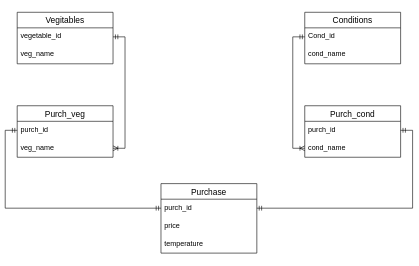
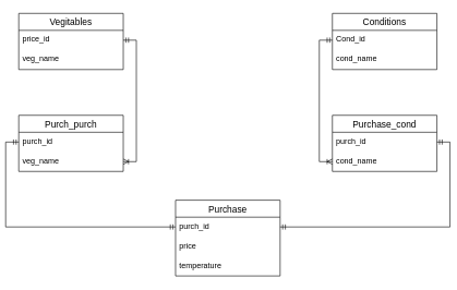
  <mxCell id="0" />
  <mxCell id="1" parent="0" />
  <mxCell id="2" value="Vegitables" style="swimlane;fontStyle=0;childLayout=stackLayout;horizontal=1;startSize=26;horizontalStack=0;resizeParent=1;resizeParentMax=0;resizeLast=0;collapsible=1;marginBottom=0;align=center;fontSize=14;" vertex="1" parent="1"><mxGeometry x="20" y="20" width="160" height="86" as="geometry" /></mxCell>
- <mxCell id="3" value="vegetable_id" style="text;strokeColor=none;fillColor=none;spacingLeft=4;spacingRight=4;overflow=hidden;rotatable=0;points=[[0,0.5],[1,0.5]];portConstraint=eastwest;fontSize=12;" vertex="1" parent="2"><mxGeometry y="26" width="160" height="30" as="geometry" /></mxCell>
+ <mxCell id="3" value="price_id" style="text;strokeColor=none;fillColor=none;spacingLeft=4;spacingRight=4;overflow=hidden;rotatable=0;points=[[0,0.5],[1,0.5]];portConstraint=eastwest;fontSize=12;" vertex="1" parent="2"><mxGeometry y="26" width="160" height="30" as="geometry" /></mxCell>
  <mxCell id="4" value="veg_name" style="text;strokeColor=none;fillColor=none;spacingLeft=4;spacingRight=4;overflow=hidden;rotatable=0;points=[[0,0.5],[1,0.5]];portConstraint=eastwest;fontSize=12;" vertex="1" parent="2"><mxGeometry y="56" width="160" height="30" as="geometry" /></mxCell>
  <mxCell id="5" value="Conditions" style="swimlane;fontStyle=0;childLayout=stackLayout;horizontal=1;startSize=26;horizontalStack=0;resizeParent=1;resizeParentMax=0;resizeLast=0;collapsible=1;marginBottom=0;align=center;fontSize=14;" vertex="1" parent="1"><mxGeometry x="500" y="20" width="160" height="86" as="geometry" /></mxCell>
  <mxCell id="6" value="Cond_id" style="text;strokeColor=none;fillColor=none;spacingLeft=4;spacingRight=4;overflow=hidden;rotatable=0;points=[[0,0.5],[1,0.5]];portConstraint=eastwest;fontSize=12;" vertex="1" parent="5"><mxGeometry y="26" width="160" height="30" as="geometry" /></mxCell>
  <mxCell id="7" value="cond_name" style="text;strokeColor=none;fillColor=none;spacingLeft=4;spacingRight=4;overflow=hidden;rotatable=0;points=[[0,0.5],[1,0.5]];portConstraint=eastwest;fontSize=12;" vertex="1" parent="5"><mxGeometry y="56" width="160" height="30" as="geometry" /></mxCell>
- <mxCell id="8" value="Purch_veg" style="swimlane;fontStyle=0;childLayout=stackLayout;horizontal=1;startSize=26;horizontalStack=0;resizeParent=1;resizeParentMax=0;resizeLast=0;collapsible=1;marginBottom=0;align=center;fontSize=14;" vertex="1" parent="1"><mxGeometry x="20" y="176" width="160" height="86" as="geometry" /></mxCell>
+ <mxCell id="8" value="Purch_purch" style="swimlane;fontStyle=0;childLayout=stackLayout;horizontal=1;startSize=26;horizontalStack=0;resizeParent=1;resizeParentMax=0;resizeLast=0;collapsible=1;marginBottom=0;align=center;fontSize=14;" vertex="1" parent="1"><mxGeometry x="20" y="176" width="160" height="86" as="geometry" /></mxCell>
  <mxCell id="9" value="purch_id" style="text;strokeColor=none;fillColor=none;spacingLeft=4;spacingRight=4;overflow=hidden;rotatable=0;points=[[0,0.5],[1,0.5]];portConstraint=eastwest;fontSize=12;" vertex="1" parent="8"><mxGeometry y="26" width="160" height="30" as="geometry" /></mxCell>
  <mxCell id="10" value="veg_name" style="text;strokeColor=none;fillColor=none;spacingLeft=4;spacingRight=4;overflow=hidden;rotatable=0;points=[[0,0.5],[1,0.5]];portConstraint=eastwest;fontSize=12;" vertex="1" parent="8"><mxGeometry y="56" width="160" height="30" as="geometry" /></mxCell>
  <mxCell id="11" value="Purchase" style="swimlane;fontStyle=0;childLayout=stackLayout;horizontal=1;startSize=26;horizontalStack=0;resizeParent=1;resizeParentMax=0;resizeLast=0;collapsible=1;marginBottom=0;align=center;fontSize=14;" vertex="1" parent="1"><mxGeometry x="260" y="306" width="160" height="116" as="geometry" /></mxCell>
  <mxCell id="12" value="purch_id" style="text;strokeColor=none;fillColor=none;spacingLeft=4;spacingRight=4;overflow=hidden;rotatable=0;points=[[0,0.5],[1,0.5]];portConstraint=eastwest;fontSize=12;" vertex="1" parent="11"><mxGeometry y="26" width="160" height="30" as="geometry" /></mxCell>
  <mxCell id="13" value="price" style="text;strokeColor=none;fillColor=none;spacingLeft=4;spacingRight=4;overflow=hidden;rotatable=0;points=[[0,0.5],[1,0.5]];portConstraint=eastwest;fontSize=12;" vertex="1" parent="11"><mxGeometry y="56" width="160" height="30" as="geometry" /></mxCell>
  <mxCell id="14" value="temperature&#10;" style="text;strokeColor=none;fillColor=none;spacingLeft=4;spacingRight=4;overflow=hidden;rotatable=0;points=[[0,0.5],[1,0.5]];portConstraint=eastwest;fontSize=12;" vertex="1" parent="11"><mxGeometry y="86" width="160" height="30" as="geometry" /></mxCell>
- <mxCell id="15" value="Purch_cond" style="swimlane;fontStyle=0;childLayout=stackLayout;horizontal=1;startSize=26;horizontalStack=0;resizeParent=1;resizeParentMax=0;resizeLast=0;collapsible=1;marginBottom=0;align=center;fontSize=14;" vertex="1" parent="1"><mxGeometry x="500" y="176" width="160" height="86" as="geometry" /></mxCell>
+ <mxCell id="15" value="Purchase_cond" style="swimlane;fontStyle=0;childLayout=stackLayout;horizontal=1;startSize=26;horizontalStack=0;resizeParent=1;resizeParentMax=0;resizeLast=0;collapsible=1;marginBottom=0;align=center;fontSize=14;" vertex="1" parent="1"><mxGeometry x="500" y="176" width="160" height="86" as="geometry" /></mxCell>
  <mxCell id="16" value="purch_id" style="text;strokeColor=none;fillColor=none;spacingLeft=4;spacingRight=4;overflow=hidden;rotatable=0;points=[[0,0.5],[1,0.5]];portConstraint=eastwest;fontSize=12;" vertex="1" parent="15"><mxGeometry y="26" width="160" height="30" as="geometry" /></mxCell>
  <mxCell id="17" value="cond_name" style="text;strokeColor=none;fillColor=none;spacingLeft=4;spacingRight=4;overflow=hidden;rotatable=0;points=[[0,0.5],[1,0.5]];portConstraint=eastwest;fontSize=12;" vertex="1" parent="15"><mxGeometry y="56" width="160" height="30" as="geometry" /></mxCell>
  <mxCell id="18" style="edgeStyle=orthogonalEdgeStyle;rounded=0;orthogonalLoop=1;jettySize=auto;html=1;exitX=0;exitY=0.5;exitDx=0;exitDy=0;entryX=0;entryY=0.5;entryDx=0;entryDy=0;endArrow=ERmandOne;endFill=0;startArrow=ERmandOne;startFill=0;" edge="1" parent="1" source="12" target="9"><mxGeometry relative="1" as="geometry" /></mxCell>
  <mxCell id="19" style="edgeStyle=orthogonalEdgeStyle;rounded=0;orthogonalLoop=1;jettySize=auto;html=1;exitX=1;exitY=0.5;exitDx=0;exitDy=0;entryX=1;entryY=0.5;entryDx=0;entryDy=0;startArrow=ERmandOne;startFill=0;endArrow=ERmandOne;endFill=0;" edge="1" parent="1" source="16" target="12"><mxGeometry relative="1" as="geometry" /></mxCell>
  <mxCell id="20" style="edgeStyle=orthogonalEdgeStyle;rounded=0;orthogonalLoop=1;jettySize=auto;html=1;exitX=0;exitY=0.5;exitDx=0;exitDy=0;entryX=0;entryY=0.5;entryDx=0;entryDy=0;startArrow=ERmandOne;startFill=0;endArrow=ERoneToMany;endFill=0;" edge="1" parent="1" source="6" target="17"><mxGeometry relative="1" as="geometry" /></mxCell>
  <mxCell id="21" style="edgeStyle=orthogonalEdgeStyle;rounded=0;orthogonalLoop=1;jettySize=auto;html=1;exitX=1;exitY=0.5;exitDx=0;exitDy=0;entryX=1;entryY=0.5;entryDx=0;entryDy=0;startArrow=ERmandOne;startFill=0;endArrow=ERoneToMany;endFill=0;" edge="1" parent="1" source="3" target="10"><mxGeometry relative="1" as="geometry" /></mxCell>
